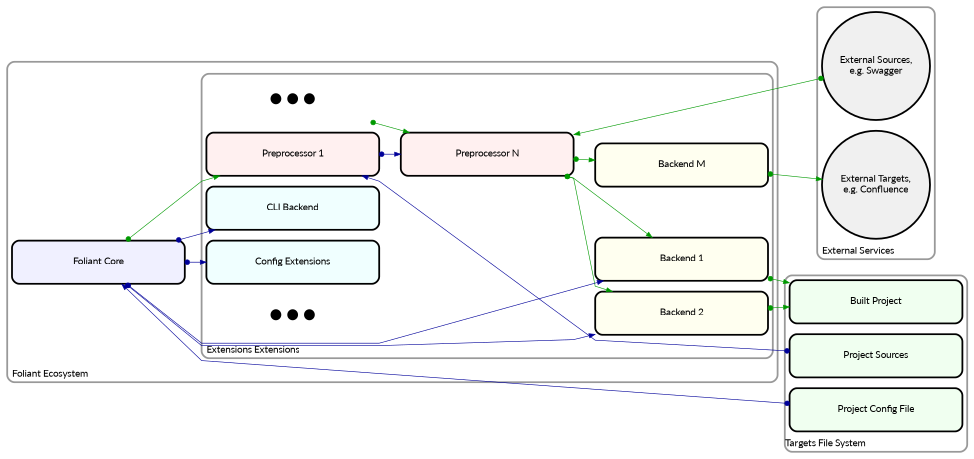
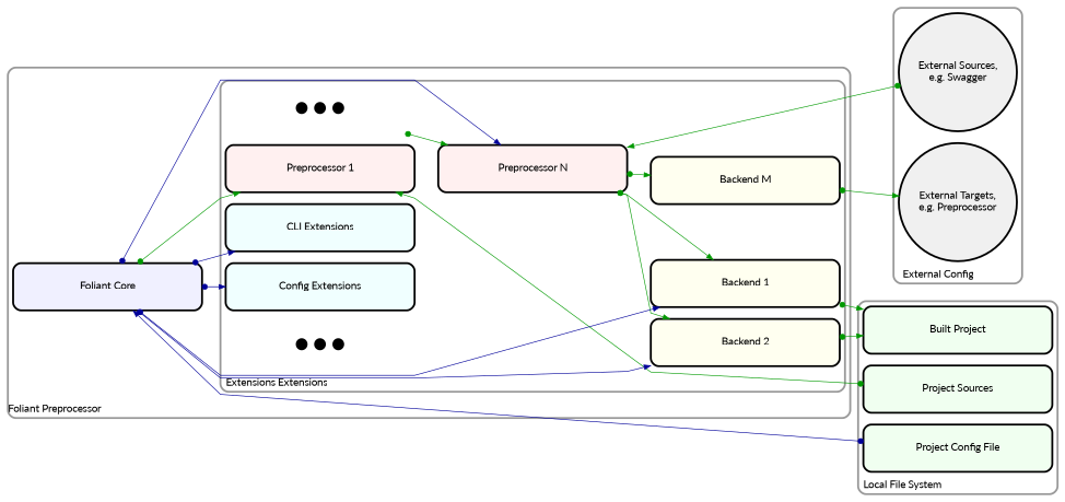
  digraph {
    fontname=Lato
    fontsize=16
    rankdir=LR
    splines=compound
    node [fillcolor="#f0fff0" fixedsize=true fontname=Lato fontsize=16 penwidth=3 shape=box style="filled, rounded"]
    edge [arrowhead=normal arrowtail=dot color="#009900" dir=both fontname=Lato]
    n1 [height=1 label="Project Config File" width=4]
    n2 [height=1 label="Project Sources" width=4]
    n3 [height=1 label="Built Project" width=4]
    n4 [fillcolor="#f0ffff" height=1 label="Config Extensions" width=4]
-   n5 [fillcolor="#f0ffff" height=1 label="CLI Backend" width=4]
+   n5 [fillcolor="#f0ffff" height=1 label="CLI Extensions" width=4]
    n6 [fillcolor="#fff0f0" height=1 label="Preprocessor 1" width=4]
    n7 [fontsize=48 height=1 label="•••" penwidth=0 width=4 fillcolor="" style=""]
    n8 [fillcolor="#fff0f0" height=1 label="Preprocessor N" width=4]
    n9 [fillcolor="#fffff0" height=1 label="Backend 1" width=4]
    n10 [fillcolor="#fffff0" height=1 label="Backend 2" width=4]
    n11 [fontsize=48 height=1 label="•••" penwidth=0 width=4 fillcolor="" style=""]
    n12 [fillcolor="#fffff0" height=1 label="Backend M" width=4]
    n13 [fillcolor="#f0f0ff" height=1 label="Foliant Core" width=4]
    n14 [fillcolor="#f0f0f0" height=2.5 label="External Sources,\ne.g. Swagger" shape=circle style=filled width=2.5]
-   n15 [fillcolor="#f0f0f0" height=2.5 label="External Targets,\ne.g. Confluence" shape=circle style=filled width=2.5]
+   n15 [fillcolor="#f0f0f0" height=2.5 label="External Targets,\ne.g. Preprocessor" shape=circle style=filled width=2.5]
    subgraph cluster_1 {
      color="#999999"
-     label="Targets File System"
+     label="Local File System"
      labeljust=l
      labelloc=b
      penwidth=3
      shape=box
      style=rounded
      n1
      n2
      n3
    }
    subgraph cluster_2 {
      color="#999999"
-     label="Foliant Ecosystem"
+     label="Foliant Preprocessor"
      labeljust=l
      labelloc=b
      penwidth=3
      shape=box
      style=rounded
      n13
      subgraph cluster_3 {
        color="#999999"
        label="Extensions Extensions"
        labeljust=l
        labelloc=b
        penwidth=3
        shape=box
        style=rounded
        n4
        n5
        n6
        n7
        n8
        n9
        n10
        n11
        n12
      }
    }
    subgraph cluster_4 {
      color="#999999"
-     label="External Services"
+     label="External Config"
      labeljust=l
      labelloc=b
      penwidth=3
      shape=box
      style=rounded
      n14
      n15
    }
    n1 -> n13 [color="#000099"]
-   n2 -> n6 [color="#000099"]
+   n2 -> n6
    n7 -> n8
    n8 -> n9
    n8 -> n10
    n8 -> n12
    n9 -> n3
    n10 -> n3
    n12 -> n15
    n13 -> n4 [color="#000099"]
    n13 -> n5 [color="#000099"]
    n13 -> n6
-   n6 -> n8 [color="#000099"]
+   n13 -> n8 [color="#000099"]
    n13 -> n9 [color="#000099"]
    n13 -> n10 [color="#000099"]
    n14 -> n8
  }
